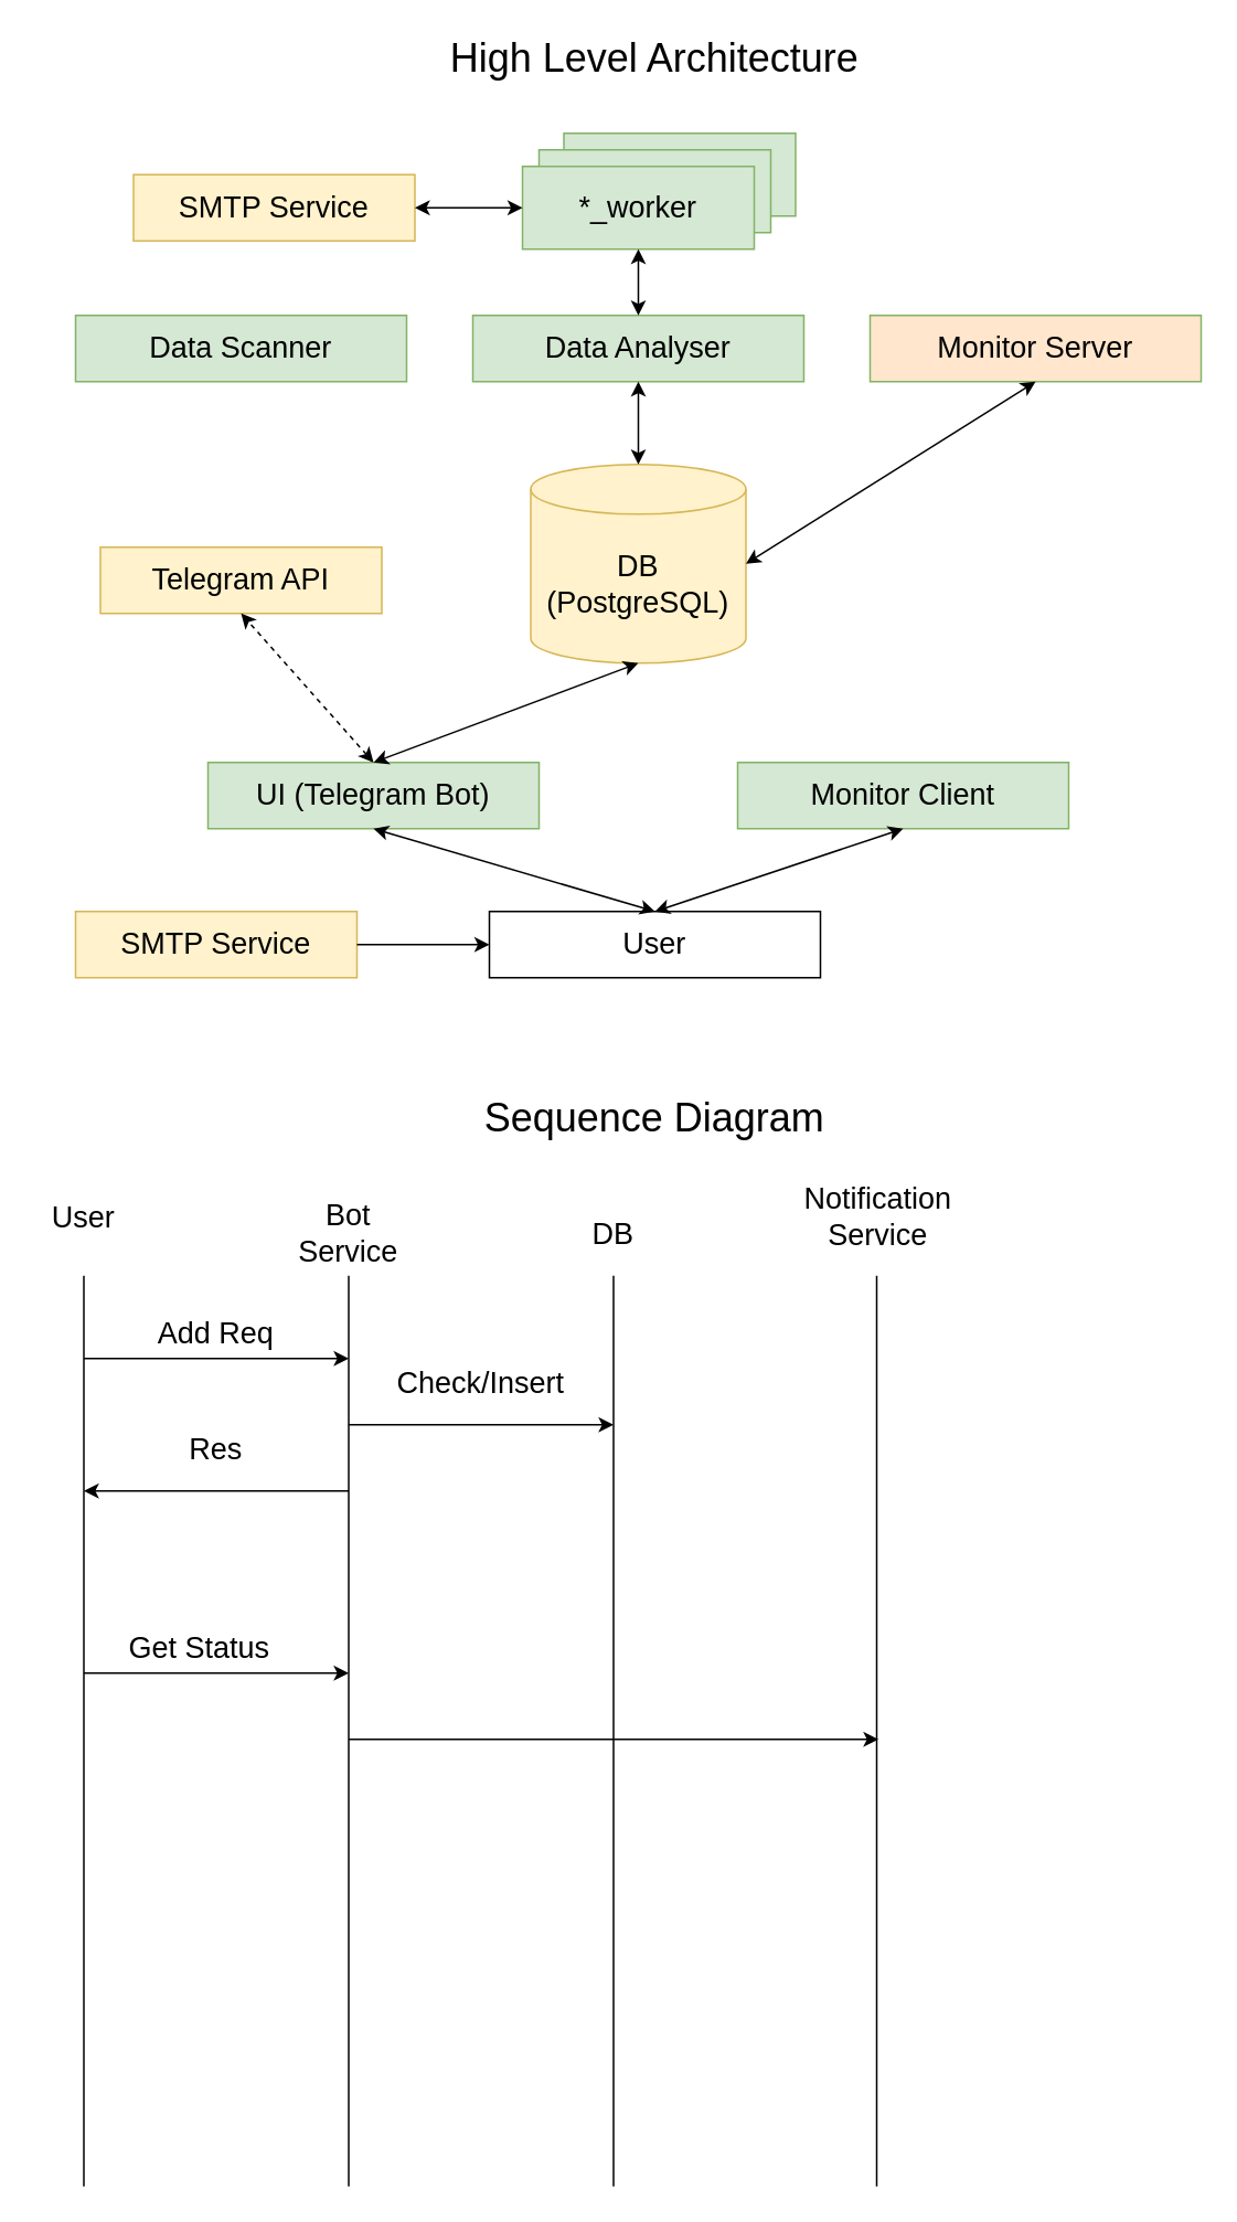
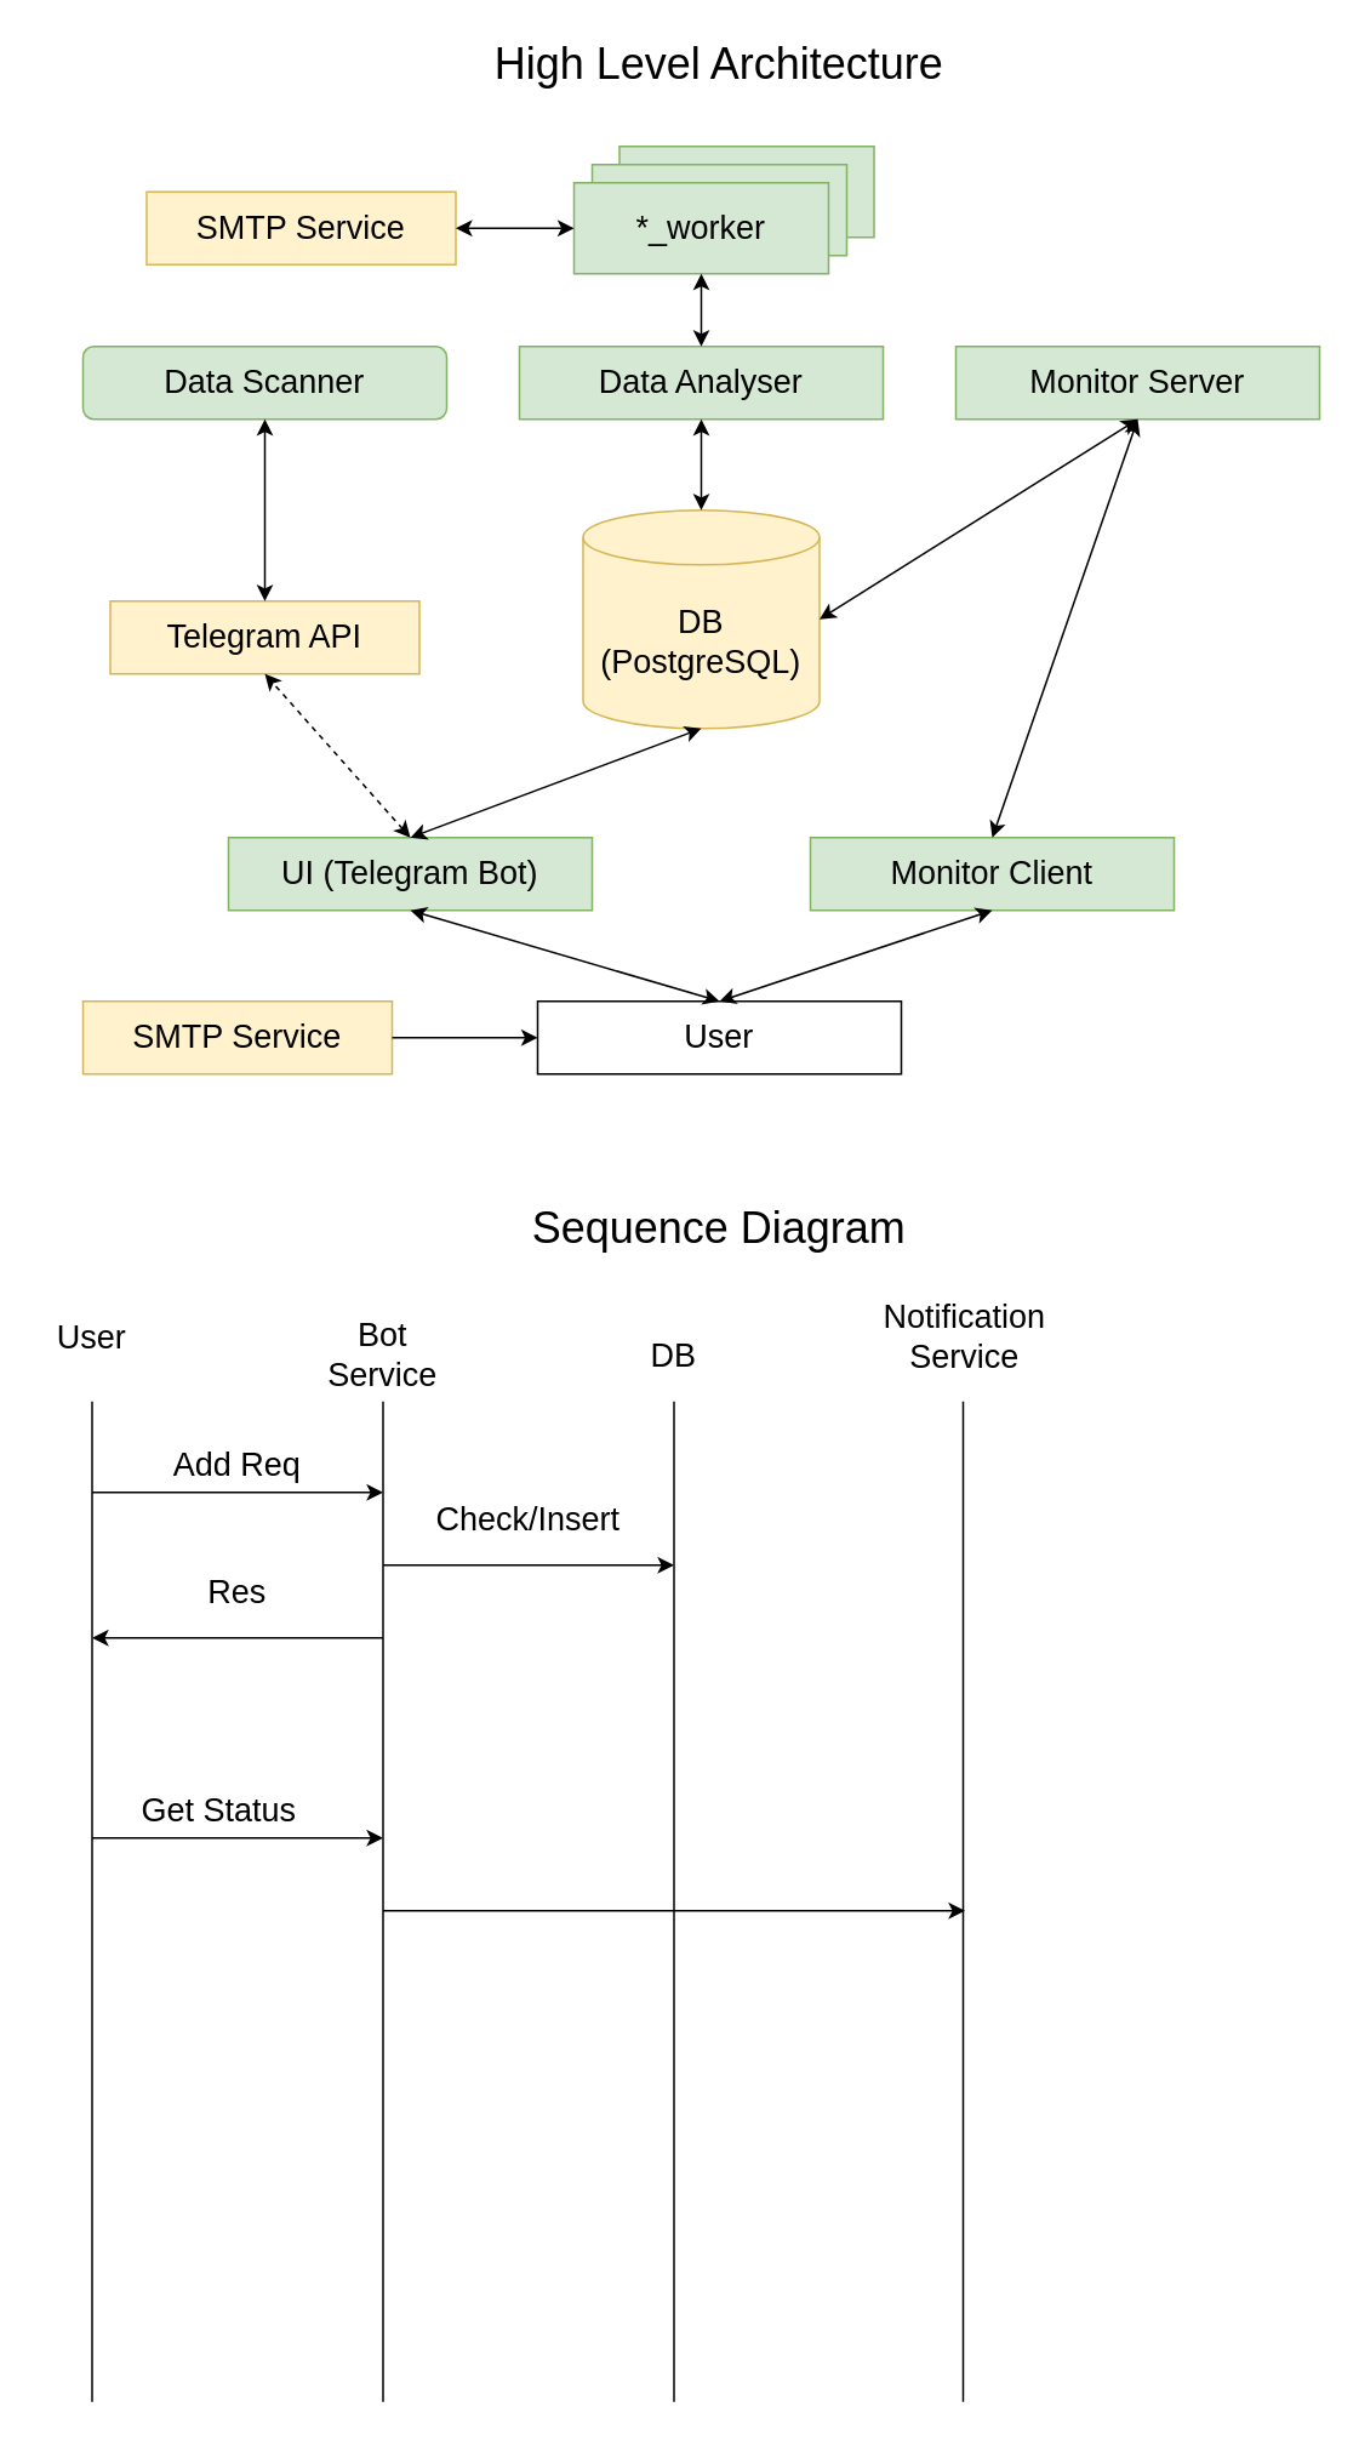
  <mxCell id="0" />
  <mxCell id="1" parent="0" />
  <mxCell id="2" value="&lt;font style=&quot;font-size: 18px&quot;&gt;UI (Telegram Bot)&lt;br&gt;&lt;/font&gt;" style="rounded=0;whiteSpace=wrap;html=1;fillColor=#d5e8d4;strokeColor=#82b366;" parent="1" vertex="1"><mxGeometry x="125" y="460" width="200" height="40" as="geometry" /></mxCell>
- <mxCell id="3" value="&lt;font style=&quot;font-size: 18px&quot;&gt;Data Scanner&lt;br&gt;&lt;/font&gt;" style="rounded=0;whiteSpace=wrap;html=1;fillColor=#d5e8d4;strokeColor=#82b366;" parent="1" vertex="1"><mxGeometry x="45" y="190" width="200" height="40" as="geometry" /></mxCell>
+ <mxCell id="3" value="&lt;font style=&quot;font-size: 18px&quot;&gt;Data Scanner&lt;br&gt;&lt;/font&gt;" style="whiteSpace=wrap;html=1;fillColor=#d5e8d4;strokeColor=#82b366;rounded=1;" parent="1" vertex="1"><mxGeometry x="45" y="190" width="200" height="40" as="geometry" /></mxCell>
  <mxCell id="4" value="&lt;font style=&quot;font-size: 18px&quot;&gt;User&lt;/font&gt;" style="rounded=0;whiteSpace=wrap;html=1;" parent="1" vertex="1"><mxGeometry x="295" y="550" width="200" height="40" as="geometry" /></mxCell>
- <mxCell id="5" value="&lt;font style=&quot;font-size: 18px&quot;&gt;Monitor Server&lt;br&gt;&lt;/font&gt;" style="rounded=0;whiteSpace=wrap;html=1;fillColor=#ffe6cc;strokeColor=#82b366;" parent="1" vertex="1"><mxGeometry x="525" y="190" width="200" height="40" as="geometry" /></mxCell>
+ <mxCell id="5" value="&lt;font style=&quot;font-size: 18px&quot;&gt;Monitor Server&lt;br&gt;&lt;/font&gt;" style="rounded=0;whiteSpace=wrap;html=1;fillColor=#d5e8d4;strokeColor=#82b366;" parent="1" vertex="1"><mxGeometry x="525" y="190" width="200" height="40" as="geometry" /></mxCell>
  <mxCell id="6" value="&lt;font style=&quot;font-size: 18px&quot;&gt;Telegram API&lt;br&gt;&lt;/font&gt;" style="rounded=0;whiteSpace=wrap;html=1;fillColor=#fff2cc;strokeColor=#d6b656;" parent="1" vertex="1"><mxGeometry x="60" y="330" width="170" height="40" as="geometry" /></mxCell>
  <mxCell id="7" value="DB&lt;br&gt;(PostgreSQL)" style="shape=cylinder3;whiteSpace=wrap;html=1;boundedLbl=1;backgroundOutline=1;size=15;fontSize=18;fillColor=#fff2cc;strokeColor=#d6b656;" parent="1" vertex="1"><mxGeometry x="320" y="280" width="130" height="120" as="geometry" /></mxCell>
  <mxCell id="8" value="" style="endArrow=none;html=1;rounded=0;fontSize=18;" parent="1" edge="1"><mxGeometry width="50" height="50" relative="1" as="geometry"><mxPoint x="50" y="1320" as="sourcePoint" /><mxPoint x="50" y="770" as="targetPoint" /></mxGeometry></mxCell>
  <mxCell id="9" value="" style="endArrow=none;html=1;rounded=0;fontSize=18;" parent="1" edge="1"><mxGeometry width="50" height="50" relative="1" as="geometry"><mxPoint x="210" y="1320" as="sourcePoint" /><mxPoint x="210" y="770" as="targetPoint" /></mxGeometry></mxCell>
  <mxCell id="10" value="" style="endArrow=none;html=1;rounded=0;fontSize=18;" parent="1" edge="1"><mxGeometry width="50" height="50" relative="1" as="geometry"><mxPoint x="370" y="1320" as="sourcePoint" /><mxPoint x="370" y="770" as="targetPoint" /></mxGeometry></mxCell>
  <mxCell id="11" value="" style="endArrow=classic;html=1;rounded=0;fontSize=18;" parent="1" edge="1"><mxGeometry width="50" height="50" relative="1" as="geometry"><mxPoint x="50" y="820" as="sourcePoint" /><mxPoint x="210" y="820" as="targetPoint" /></mxGeometry></mxCell>
  <mxCell id="12" value="" style="endArrow=classic;html=1;rounded=0;fontSize=18;" parent="1" edge="1"><mxGeometry width="50" height="50" relative="1" as="geometry"><mxPoint x="210" y="860" as="sourcePoint" /><mxPoint x="370" y="860" as="targetPoint" /></mxGeometry></mxCell>
  <mxCell id="13" value="User" style="text;html=1;strokeColor=none;fillColor=none;align=center;verticalAlign=middle;whiteSpace=wrap;rounded=0;fontSize=18;" parent="1" vertex="1"><mxGeometry x="20" y="720" width="60" height="30" as="geometry" /></mxCell>
  <mxCell id="14" value="Bot Service" style="text;html=1;strokeColor=none;fillColor=none;align=center;verticalAlign=middle;whiteSpace=wrap;rounded=0;fontSize=18;" parent="1" vertex="1"><mxGeometry x="180" y="730" width="60" height="30" as="geometry" /></mxCell>
  <mxCell id="15" value="DB" style="text;html=1;strokeColor=none;fillColor=none;align=center;verticalAlign=middle;whiteSpace=wrap;rounded=0;fontSize=18;" parent="1" vertex="1"><mxGeometry x="340" y="730" width="60" height="30" as="geometry" /></mxCell>
  <mxCell id="16" value="Add Req" style="text;html=1;strokeColor=none;fillColor=none;align=center;verticalAlign=middle;whiteSpace=wrap;rounded=0;fontSize=18;" parent="1" vertex="1"><mxGeometry x="90" y="790" width="80" height="30" as="geometry" /></mxCell>
  <mxCell id="17" value="Check/Insert" style="text;html=1;strokeColor=none;fillColor=none;align=center;verticalAlign=middle;whiteSpace=wrap;rounded=0;fontSize=18;" parent="1" vertex="1"><mxGeometry x="250" y="820" width="80" height="30" as="geometry" /></mxCell>
  <mxCell id="18" value="" style="endArrow=classic;html=1;rounded=0;fontSize=18;" parent="1" edge="1"><mxGeometry width="50" height="50" relative="1" as="geometry"><mxPoint x="210" y="900" as="sourcePoint" /><mxPoint x="50" y="900" as="targetPoint" /></mxGeometry></mxCell>
  <mxCell id="19" value="Res" style="text;html=1;strokeColor=none;fillColor=none;align=center;verticalAlign=middle;whiteSpace=wrap;rounded=0;fontSize=18;" parent="1" vertex="1"><mxGeometry x="90" y="860" width="80" height="30" as="geometry" /></mxCell>
  <mxCell id="20" value="" style="endArrow=none;html=1;rounded=0;fontSize=18;" parent="1" edge="1"><mxGeometry width="50" height="50" relative="1" as="geometry"><mxPoint x="529" y="1320" as="sourcePoint" /><mxPoint x="529" y="770" as="targetPoint" /></mxGeometry></mxCell>
  <mxCell id="21" value="Notification Service" style="text;html=1;strokeColor=none;fillColor=none;align=center;verticalAlign=middle;whiteSpace=wrap;rounded=0;fontSize=18;" parent="1" vertex="1"><mxGeometry x="500" y="720" width="60" height="30" as="geometry" /></mxCell>
  <mxCell id="22" value="&lt;font style=&quot;font-size: 24px&quot;&gt;High Level Architecture&lt;/font&gt;" style="text;html=1;strokeColor=none;fillColor=none;align=center;verticalAlign=middle;whiteSpace=wrap;rounded=0;fontSize=18;" parent="1" vertex="1"><mxGeometry x="215" y="20" width="360" height="30" as="geometry" /></mxCell>
  <mxCell id="23" value="&lt;font style=&quot;font-size: 24px&quot;&gt;Sequence Diagram&lt;/font&gt;" style="text;html=1;strokeColor=none;fillColor=none;align=center;verticalAlign=middle;whiteSpace=wrap;rounded=0;fontSize=18;" parent="1" vertex="1"><mxGeometry x="215" y="660" width="360" height="30" as="geometry" /></mxCell>
  <mxCell id="24" value="" style="endArrow=classic;html=1;rounded=0;fontSize=18;" parent="1" edge="1"><mxGeometry width="50" height="50" relative="1" as="geometry"><mxPoint x="50" y="1010" as="sourcePoint" /><mxPoint x="210" y="1010" as="targetPoint" /></mxGeometry></mxCell>
  <mxCell id="25" value="Get Status" style="text;html=1;strokeColor=none;fillColor=none;align=center;verticalAlign=middle;whiteSpace=wrap;rounded=0;fontSize=18;" parent="1" vertex="1"><mxGeometry x="70" y="980" width="100" height="30" as="geometry" /></mxCell>
  <mxCell id="26" value="" style="endArrow=classic;html=1;rounded=0;fontSize=18;" parent="1" edge="1"><mxGeometry width="50" height="50" relative="1" as="geometry"><mxPoint x="210" y="1050" as="sourcePoint" /><mxPoint x="530" y="1050" as="targetPoint" /></mxGeometry></mxCell>
  <mxCell id="27" value="&lt;font style=&quot;font-size: 18px&quot;&gt;Data Analyser&lt;br&gt;&lt;/font&gt;" style="rounded=0;whiteSpace=wrap;html=1;fillColor=#d5e8d4;strokeColor=#82b366;" vertex="1" parent="1"><mxGeometry x="285" y="190" width="200" height="40" as="geometry" /></mxCell>
  <mxCell id="28" value="" style="endArrow=classic;startArrow=classic;html=1;rounded=0;entryX=0.5;entryY=1;entryDx=0;entryDy=0;exitX=0.5;exitY=0;exitDx=0;exitDy=0;exitPerimeter=0;" edge="1" parent="1" source="7" target="27"><mxGeometry width="50" height="50" relative="1" as="geometry"><mxPoint x="405" y="360" as="sourcePoint" /><mxPoint x="455" y="310" as="targetPoint" /></mxGeometry></mxCell>
  <mxCell id="29" value="" style="endArrow=classic;startArrow=classic;html=1;rounded=0;exitX=0.5;exitY=0;exitDx=0;exitDy=0;entryX=0.5;entryY=1;entryDx=0;entryDy=0;dashed=1;" edge="1" parent="1" source="2" target="6"><mxGeometry width="50" height="50" relative="1" as="geometry"><mxPoint x="285" y="430" as="sourcePoint" /><mxPoint x="335" y="380" as="targetPoint" /></mxGeometry></mxCell>
+ <mxCell id="30" value="" style="endArrow=classic;startArrow=classic;html=1;rounded=0;exitX=0.5;exitY=0;exitDx=0;exitDy=0;entryX=0.5;entryY=1;entryDx=0;entryDy=0;" edge="1" parent="1" source="6" target="3"><mxGeometry width="50" height="50" relative="1" as="geometry"><mxPoint x="285" y="430" as="sourcePoint" /><mxPoint x="145" y="210" as="targetPoint" /></mxGeometry></mxCell>
  <mxCell id="31" value="&lt;font style=&quot;font-size: 18px&quot;&gt;Monitor Client&lt;br&gt;&lt;/font&gt;" style="rounded=0;whiteSpace=wrap;html=1;fillColor=#d5e8d4;strokeColor=#82b366;" vertex="1" parent="1"><mxGeometry x="445" y="460" width="200" height="40" as="geometry" /></mxCell>
  <mxCell id="32" value="" style="endArrow=classic;startArrow=classic;html=1;rounded=0;entryX=0.5;entryY=1;entryDx=0;entryDy=0;entryPerimeter=0;exitX=0.5;exitY=0;exitDx=0;exitDy=0;" edge="1" parent="1" source="2" target="7"><mxGeometry width="50" height="50" relative="1" as="geometry"><mxPoint x="285" y="450" as="sourcePoint" /><mxPoint x="335" y="400" as="targetPoint" /></mxGeometry></mxCell>
+ <mxCell id="33" value="" style="endArrow=classic;startArrow=classic;html=1;rounded=0;entryX=0.5;entryY=1;entryDx=0;entryDy=0;exitX=0.5;exitY=0;exitDx=0;exitDy=0;" edge="1" parent="1" source="31" target="5"><mxGeometry width="50" height="50" relative="1" as="geometry"><mxPoint x="315" y="510" as="sourcePoint" /><mxPoint x="625" y="380" as="targetPoint" /></mxGeometry></mxCell>
  <mxCell id="34" value="" style="endArrow=classic;startArrow=classic;html=1;rounded=0;entryX=0.5;entryY=1;entryDx=0;entryDy=0;exitX=0.5;exitY=0;exitDx=0;exitDy=0;" edge="1" parent="1" source="4" target="31"><mxGeometry width="50" height="50" relative="1" as="geometry"><mxPoint x="315" y="510" as="sourcePoint" /><mxPoint x="365" y="460" as="targetPoint" /></mxGeometry></mxCell>
  <mxCell id="35" value="" style="endArrow=classic;startArrow=classic;html=1;rounded=0;exitX=0.5;exitY=1;exitDx=0;exitDy=0;entryX=0.5;entryY=0;entryDx=0;entryDy=0;" edge="1" parent="1" source="2" target="4"><mxGeometry width="50" height="50" relative="1" as="geometry"><mxPoint x="315" y="510" as="sourcePoint" /><mxPoint x="365" y="460" as="targetPoint" /></mxGeometry></mxCell>
  <mxCell id="36" value="&lt;font style=&quot;font-size: 18px&quot;&gt;SMTP Service&lt;br&gt;&lt;/font&gt;" style="rounded=0;whiteSpace=wrap;html=1;fillColor=#fff2cc;strokeColor=#d6b656;" vertex="1" parent="1"><mxGeometry x="80" y="105" width="170" height="40" as="geometry" /></mxCell>
  <mxCell id="37" value="&lt;font style=&quot;font-size: 18px&quot;&gt;SMTP Service&lt;br&gt;&lt;/font&gt;" style="rounded=0;whiteSpace=wrap;html=1;fillColor=#fff2cc;strokeColor=#d6b656;" vertex="1" parent="1"><mxGeometry x="45" y="550" width="170" height="40" as="geometry" /></mxCell>
  <mxCell id="38" value="" style="endArrow=classic;html=1;rounded=0;fontSize=18;exitX=1;exitY=0.5;exitDx=0;exitDy=0;entryX=0;entryY=0.5;entryDx=0;entryDy=0;" edge="1" parent="1" source="37" target="4"><mxGeometry width="50" height="50" relative="1" as="geometry"><mxPoint x="435" y="510" as="sourcePoint" /><mxPoint x="485" y="460" as="targetPoint" /></mxGeometry></mxCell>
  <mxCell id="39" value="" style="endArrow=classic;startArrow=classic;html=1;rounded=0;fontSize=18;entryX=0.5;entryY=1;entryDx=0;entryDy=0;exitX=1;exitY=0.5;exitDx=0;exitDy=0;exitPerimeter=0;" edge="1" parent="1" source="7" target="5"><mxGeometry width="50" height="50" relative="1" as="geometry"><mxPoint x="435" y="360" as="sourcePoint" /><mxPoint x="485" y="310" as="targetPoint" /></mxGeometry></mxCell>
  <mxCell id="40" value="&lt;font style=&quot;font-size: 18px&quot;&gt;*_worker&lt;br&gt;&lt;/font&gt;" style="rounded=0;whiteSpace=wrap;html=1;fillColor=#d5e8d4;strokeColor=#82b366;" vertex="1" parent="1"><mxGeometry x="340" y="80" width="140" height="50" as="geometry" /></mxCell>
  <mxCell id="41" value="&lt;font style=&quot;font-size: 18px&quot;&gt;*_worker&lt;br&gt;&lt;/font&gt;" style="rounded=0;whiteSpace=wrap;html=1;fillColor=#d5e8d4;strokeColor=#82b366;" vertex="1" parent="1"><mxGeometry x="325" y="90" width="140" height="50" as="geometry" /></mxCell>
  <mxCell id="42" value="&lt;font style=&quot;font-size: 18px&quot;&gt;*_worker&lt;br&gt;&lt;/font&gt;" style="rounded=0;whiteSpace=wrap;html=1;fillColor=#d5e8d4;strokeColor=#82b366;" vertex="1" parent="1"><mxGeometry x="315" y="100" width="140" height="50" as="geometry" /></mxCell>
  <mxCell id="43" value="" style="endArrow=classic;startArrow=classic;html=1;rounded=0;fontSize=18;entryX=0.5;entryY=1;entryDx=0;entryDy=0;exitX=0.5;exitY=0;exitDx=0;exitDy=0;" edge="1" parent="1" source="27" target="42"><mxGeometry width="50" height="50" relative="1" as="geometry"><mxPoint x="410" y="240" as="sourcePoint" /><mxPoint x="460" y="190" as="targetPoint" /></mxGeometry></mxCell>
  <mxCell id="44" value="" style="endArrow=classic;startArrow=classic;html=1;rounded=0;fontSize=18;exitX=1;exitY=0.5;exitDx=0;exitDy=0;entryX=0;entryY=0.5;entryDx=0;entryDy=0;" edge="1" parent="1" source="36" target="42"><mxGeometry width="50" height="50" relative="1" as="geometry"><mxPoint x="410" y="240" as="sourcePoint" /><mxPoint x="460" y="190" as="targetPoint" /></mxGeometry></mxCell>
